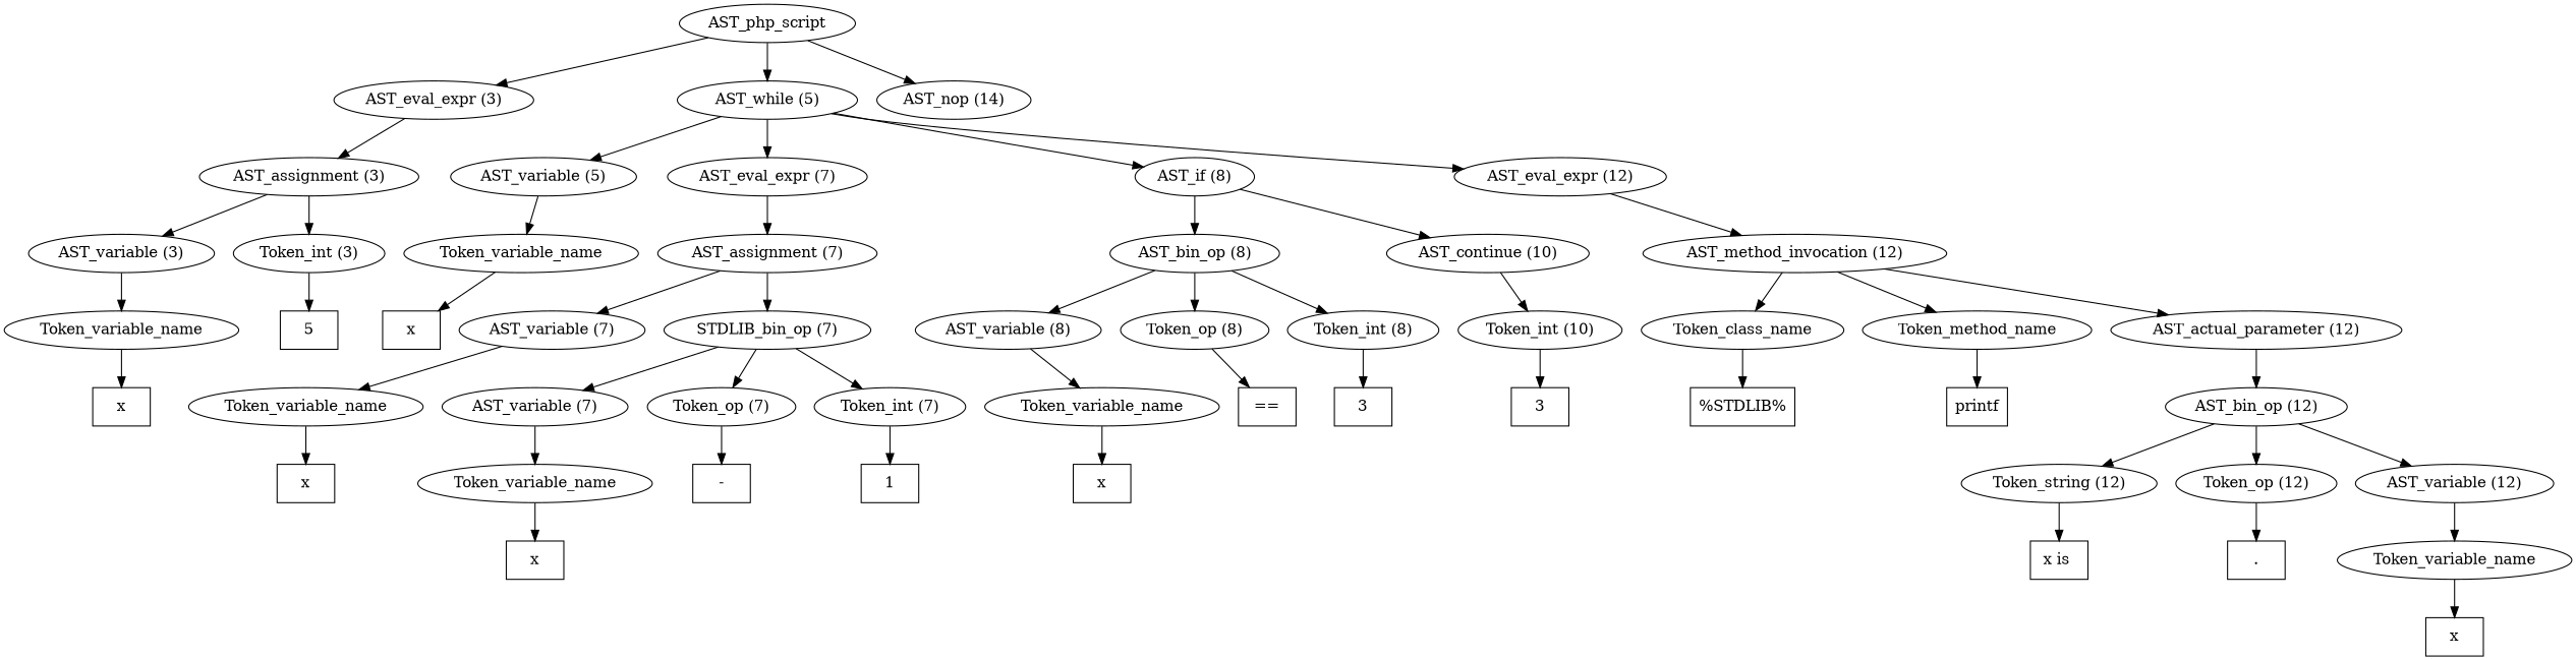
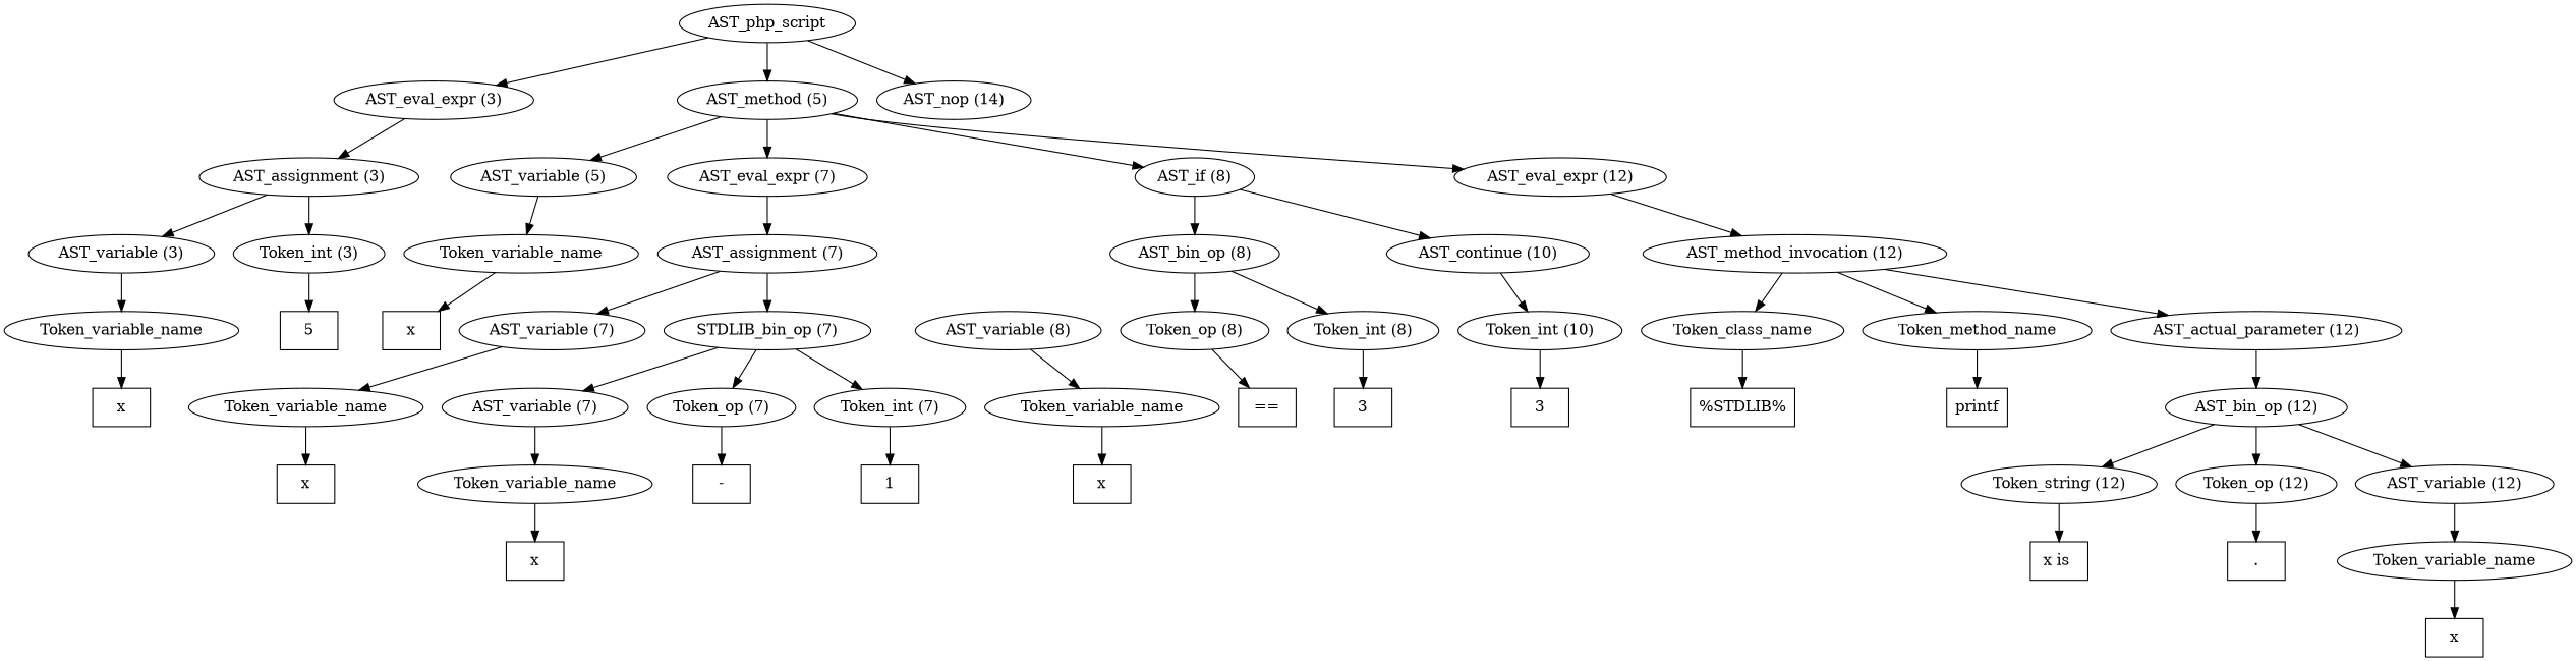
  digraph {
    n1 [label=AST_php_script]
    n2 [label="AST_eval_expr (3)"]
-   n3 [label="AST_while (5)"]
+   n3 [label="AST_method (5)"]
    n4 [label="AST_nop (14)"]
    n5 [label="AST_assignment (3)"]
    n6 [label="AST_variable (5)"]
    n7 [label="AST_eval_expr (7)"]
    n8 [label="AST_if (8)"]
    n9 [label="AST_eval_expr (12)"]
    n10 [label="AST_variable (3)"]
    n11 [label="Token_int (3)"]
    n12 [label=Token_variable_name]
    n13 [label=5 shape=box]
    n14 [label=x shape=box]
    n15 [label=Token_variable_name]
    n16 [label="AST_assignment (7)"]
    n17 [label="AST_bin_op (8)"]
    n18 [label="AST_continue (10)"]
    n19 [label="AST_method_invocation (12)"]
    n20 [label=x shape=box]
    n21 [label="AST_variable (7)"]
    n22 [label="STDLIB_bin_op (7)"]
    n23 [label=Token_variable_name]
    n24 [label="AST_variable (7)"]
    n25 [label="Token_op (7)"]
    n26 [label="Token_int (7)"]
    n27 [label=x shape=box]
    n28 [label=Token_variable_name]
    n29 [label="-" shape=box]
    n30 [label=1 shape=box]
    n31 [label=x shape=box]
    n32 [label="AST_variable (8)"]
    n33 [label="Token_op (8)"]
    n34 [label="Token_int (8)"]
    n35 [label="Token_int (10)"]
    n36 [label=Token_variable_name]
    n37 [label="==" shape=box]
    n38 [label=3 shape=box]
    n39 [label=x shape=box]
    n40 [label=3 shape=box]
    n41 [label=Token_class_name]
    n42 [label=Token_method_name]
    n43 [label="AST_actual_parameter (12)"]
    n44 [label="%STDLIB%" shape=box]
    n45 [label=printf shape=box]
    n46 [label="AST_bin_op (12)"]
    n47 [label="Token_string (12)"]
    n48 [label="Token_op (12)"]
    n49 [label="AST_variable (12)"]
    n50 [label="x is " shape=box]
    n51 [label="." shape=box]
    n52 [label=Token_variable_name]
    n53 [label=x shape=box]
    n1 -> n2
    n1 -> n3
    n1 -> n4
    n2 -> n5
    n3 -> n6
    n3 -> n7
    n3 -> n8
    n3 -> n9
    n5 -> n10
    n5 -> n11
    n6 -> n15
    n7 -> n16
    n8 -> n17
    n8 -> n18
    n9 -> n19
    n10 -> n12
    n11 -> n13
    n12 -> n14
    n15 -> n20
    n16 -> n21
    n16 -> n22
-   n17 -> n32
    n17 -> n33
    n17 -> n34
    n18 -> n35
    n19 -> n41
    n19 -> n42
    n19 -> n43
    n21 -> n23
    n22 -> n24
    n22 -> n25
    n22 -> n26
    n23 -> n27
    n24 -> n28
    n25 -> n29
    n26 -> n30
    n28 -> n31
    n32 -> n36
    n33 -> n37
    n34 -> n38
    n35 -> n40
    n36 -> n39
    n41 -> n44
    n42 -> n45
    n43 -> n46
    n46 -> n47
    n46 -> n48
    n46 -> n49
    n47 -> n50
    n48 -> n51
    n49 -> n52
    n52 -> n53
  }
